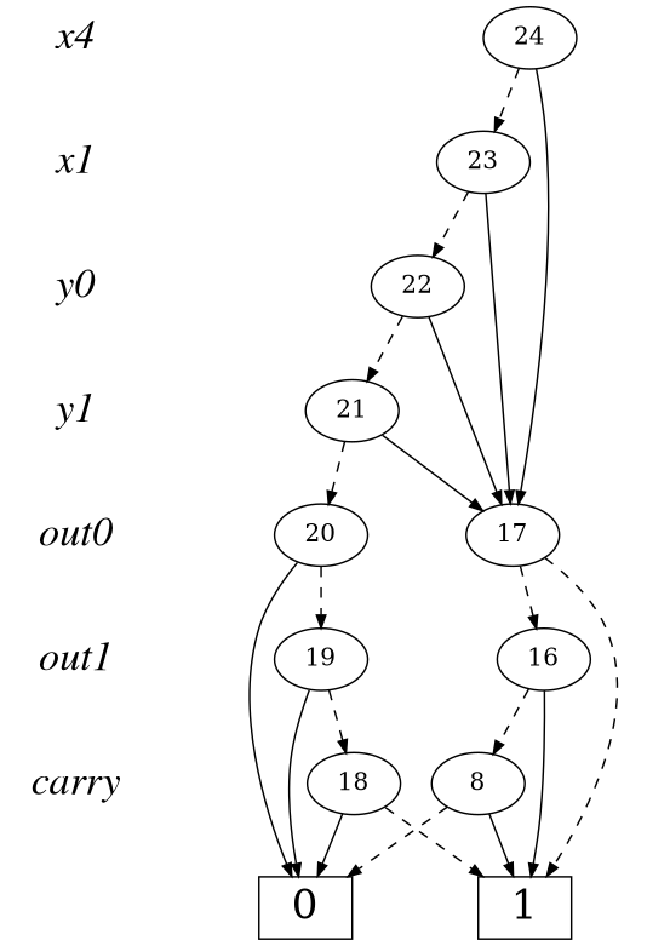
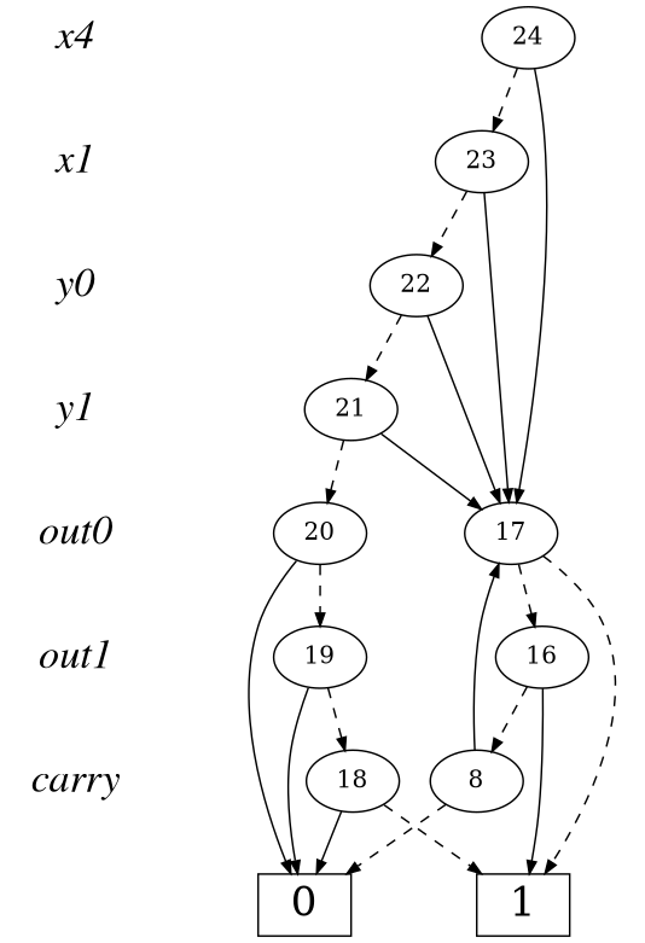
  digraph {
    edge [style=dashed arrowsize=.75]
    T [style=invis]
    0 [fontsize=24 shape=box]
    1 [fontsize=24 shape=box]
    n4 [fontname="Times Italic" fontsize=24 label=x4 shape=plaintext]
    24
    " x1 " [fontname="Times Italic" fontsize=24 shape=plaintext]
    23
    " y0 " [fontname="Times Italic" fontsize=24 shape=plaintext]
    22
    " y1 " [fontname="Times Italic" fontsize=24 shape=plaintext]
    21
    " out0 " [fontname="Times Italic" fontsize=24 shape=plaintext]
    17
    20
    " out1 " [fontname="Times Italic" fontsize=24 shape=plaintext]
    16
    19
    " carry " [fontname="Times Italic" fontsize=24 shape=plaintext]
    8
    18
    subgraph sub_1 {
      rank=same
      subgraph sub_2 {
        rank=same
        T
      }
      subgraph sub_3 {
        rank=same
        0
      }
      subgraph sub_4 {
        rank=same
        1
      }
    }
    subgraph sub_5 {
      rank=same
      24
      subgraph sub_6 {
        rank=same
        n4
      }
    }
    subgraph sub_7 {
      rank=same
      23
      subgraph sub_8 {
        rank=same
        " x1 "
      }
    }
    subgraph sub_9 {
      rank=same
      22
      subgraph sub_10 {
        rank=same
        " y0 "
      }
    }
    subgraph sub_11 {
      rank=same
      21
      subgraph sub_12 {
        rank=same
        " y1 "
      }
    }
    subgraph sub_13 {
      rank=same
      17
      20
      subgraph sub_14 {
        rank=same
        " out0 "
      }
    }
    subgraph sub_15 {
      rank=same
      16
      19
      subgraph sub_16 {
        rank=same
        " out1 "
      }
    }
    subgraph sub_17 {
      rank=same
      8
      18
      subgraph sub_18 {
        rank=same
        " carry "
      }
    }
    subgraph sub_19 {
      T
      n4
      " x1 "
      " y0 "
      " y1 "
      " out0 "
      " out1 "
      " carry "
    }
    n4 -> " x1 " [style=invis arrowsize=""]
    24 -> 23
    24 -> 17 [style=solid]
    " x1 " -> " y0 " [style=invis arrowsize=""]
    23 -> 22
    23 -> 17 [style=solid]
    " y0 " -> " y1 " [style=invis arrowsize=""]
    22 -> 21
    22 -> 17 [style=solid]
    " y1 " -> " out0 " [style=invis arrowsize=""]
    21 -> 17 [style=solid]
    21 -> 20
    " out0 " -> " out1 " [style=invis arrowsize=""]
    17 -> 1
    17 -> 16
    20 -> 0 [style=solid]
    20 -> 19
    " out1 " -> " carry " [style=invis arrowsize=""]
    16 -> 1 [style=solid]
    16 -> 8
    19 -> 0 [style=solid]
    19 -> 18
    " carry " -> T [style=invis arrowsize=""]
    8 -> 0
-   8 -> 1 [style=solid]
+   8 -> 17 [style=solid]
    18 -> 0 [style=solid]
    18 -> 1
  }
